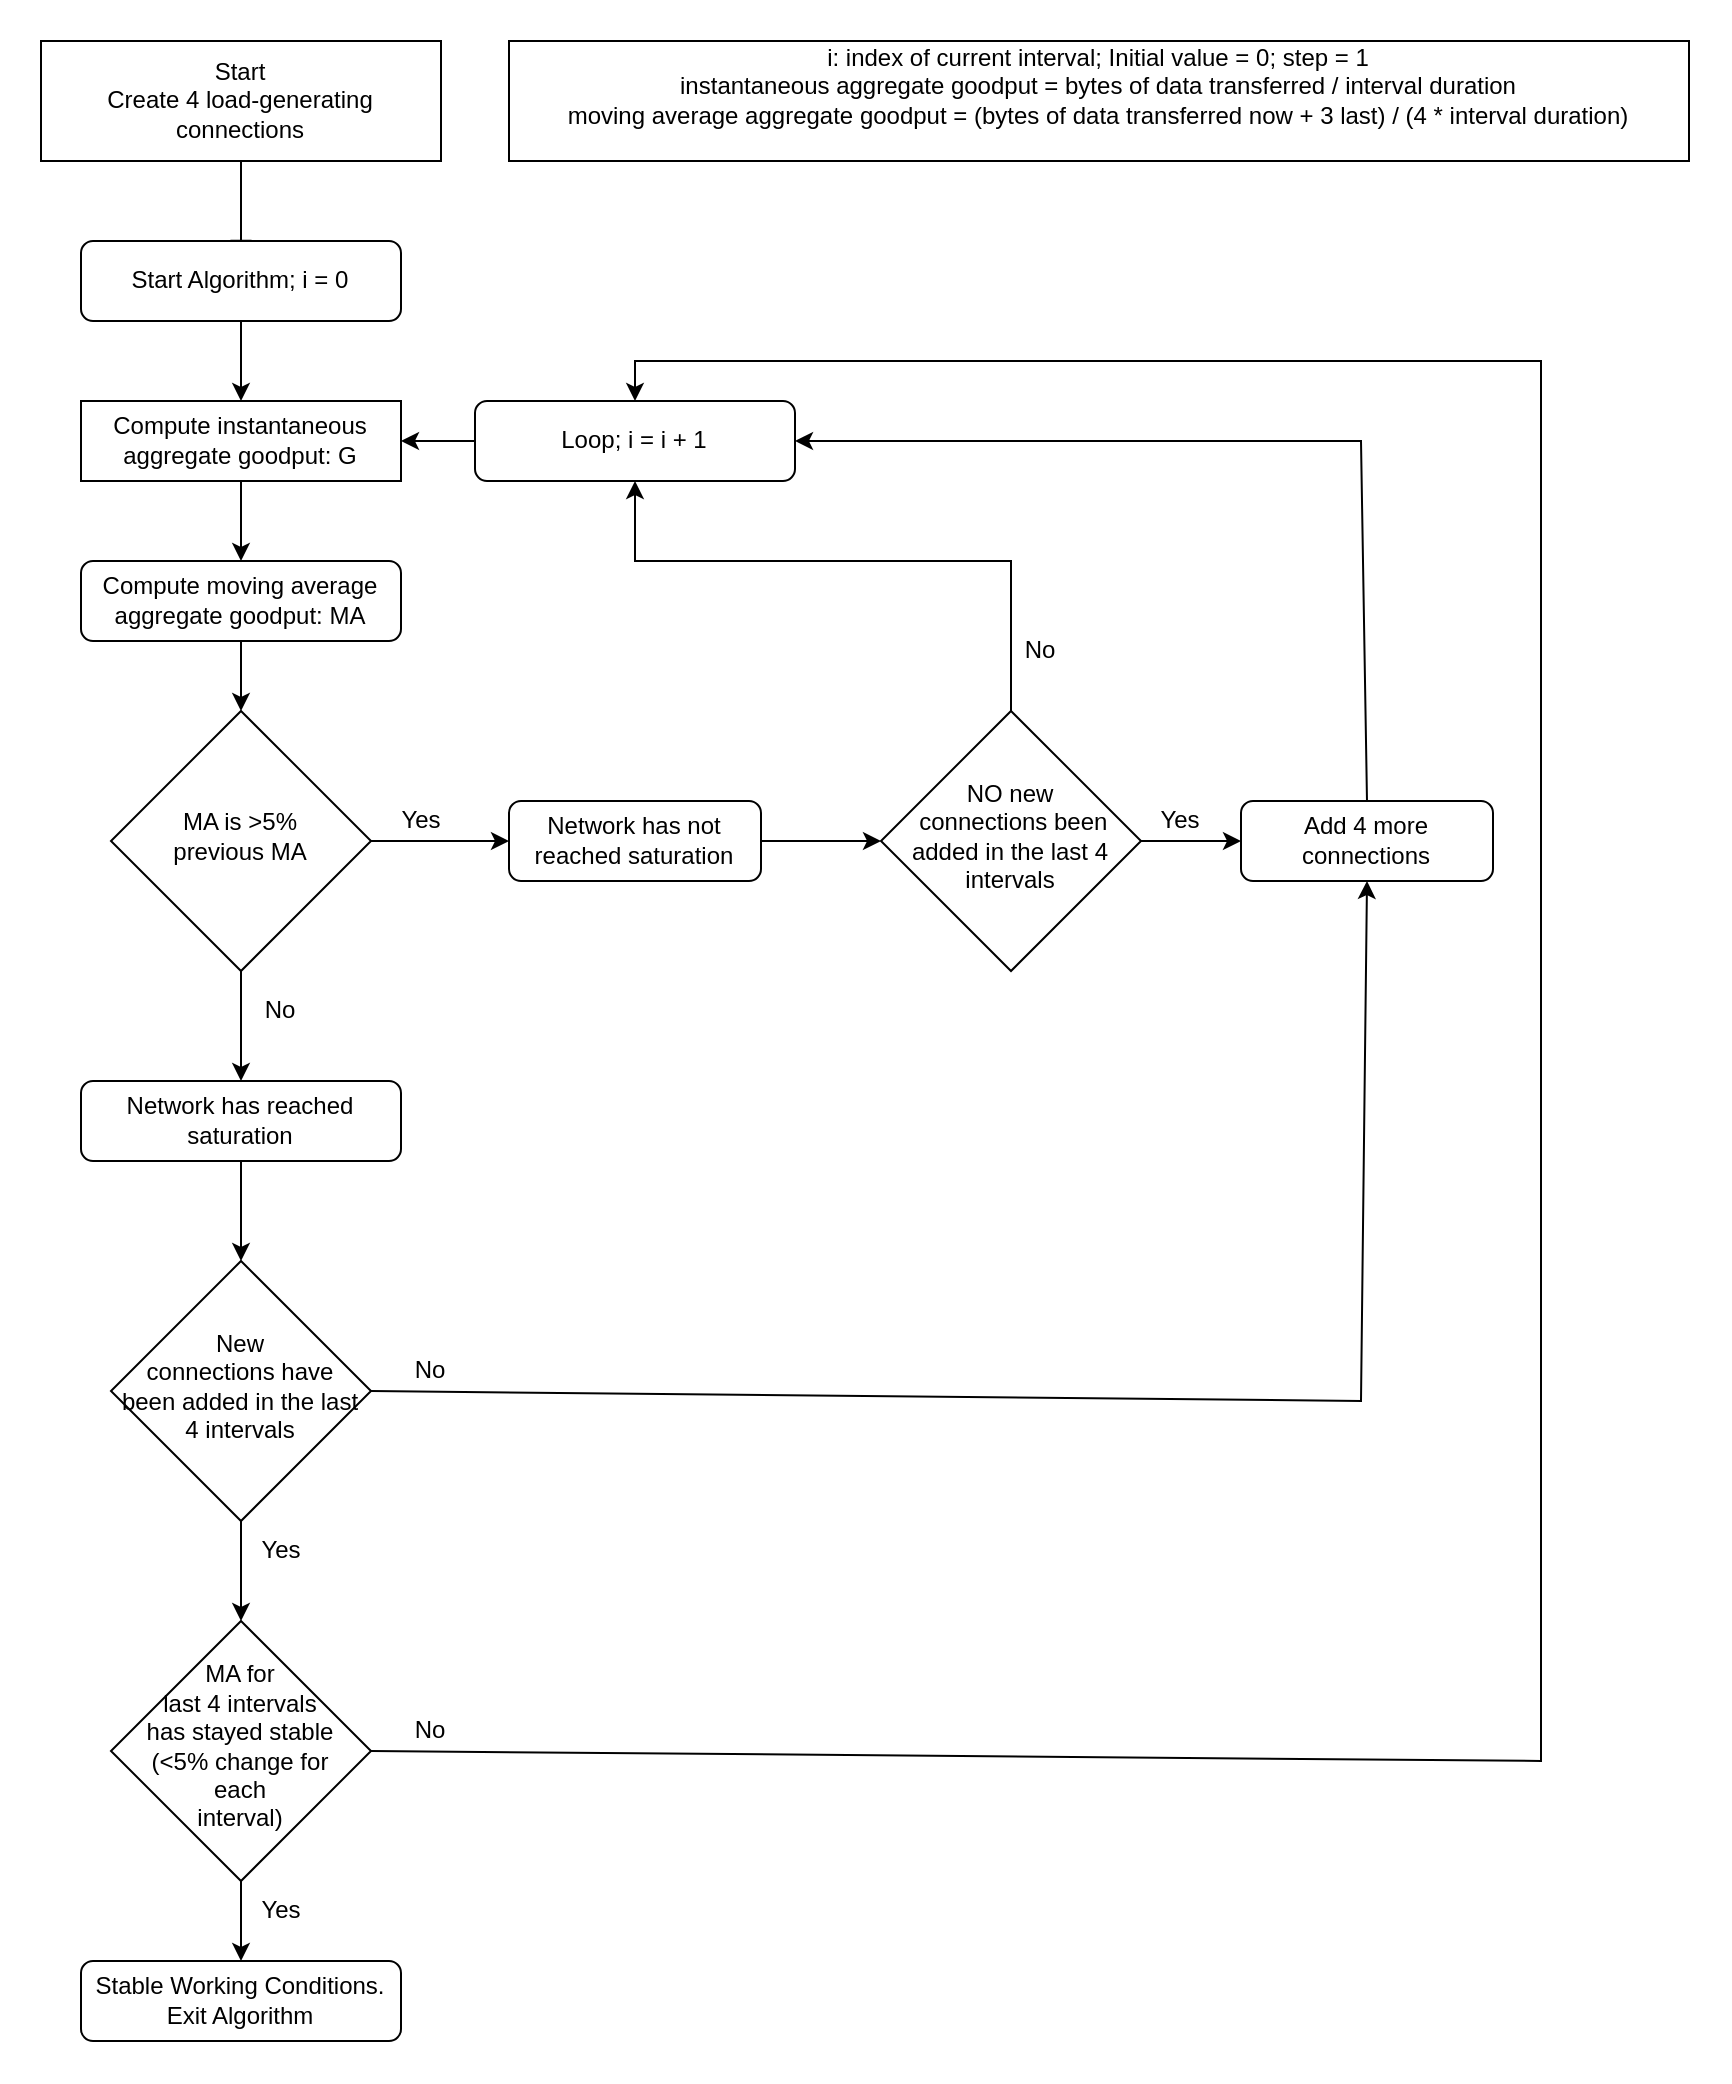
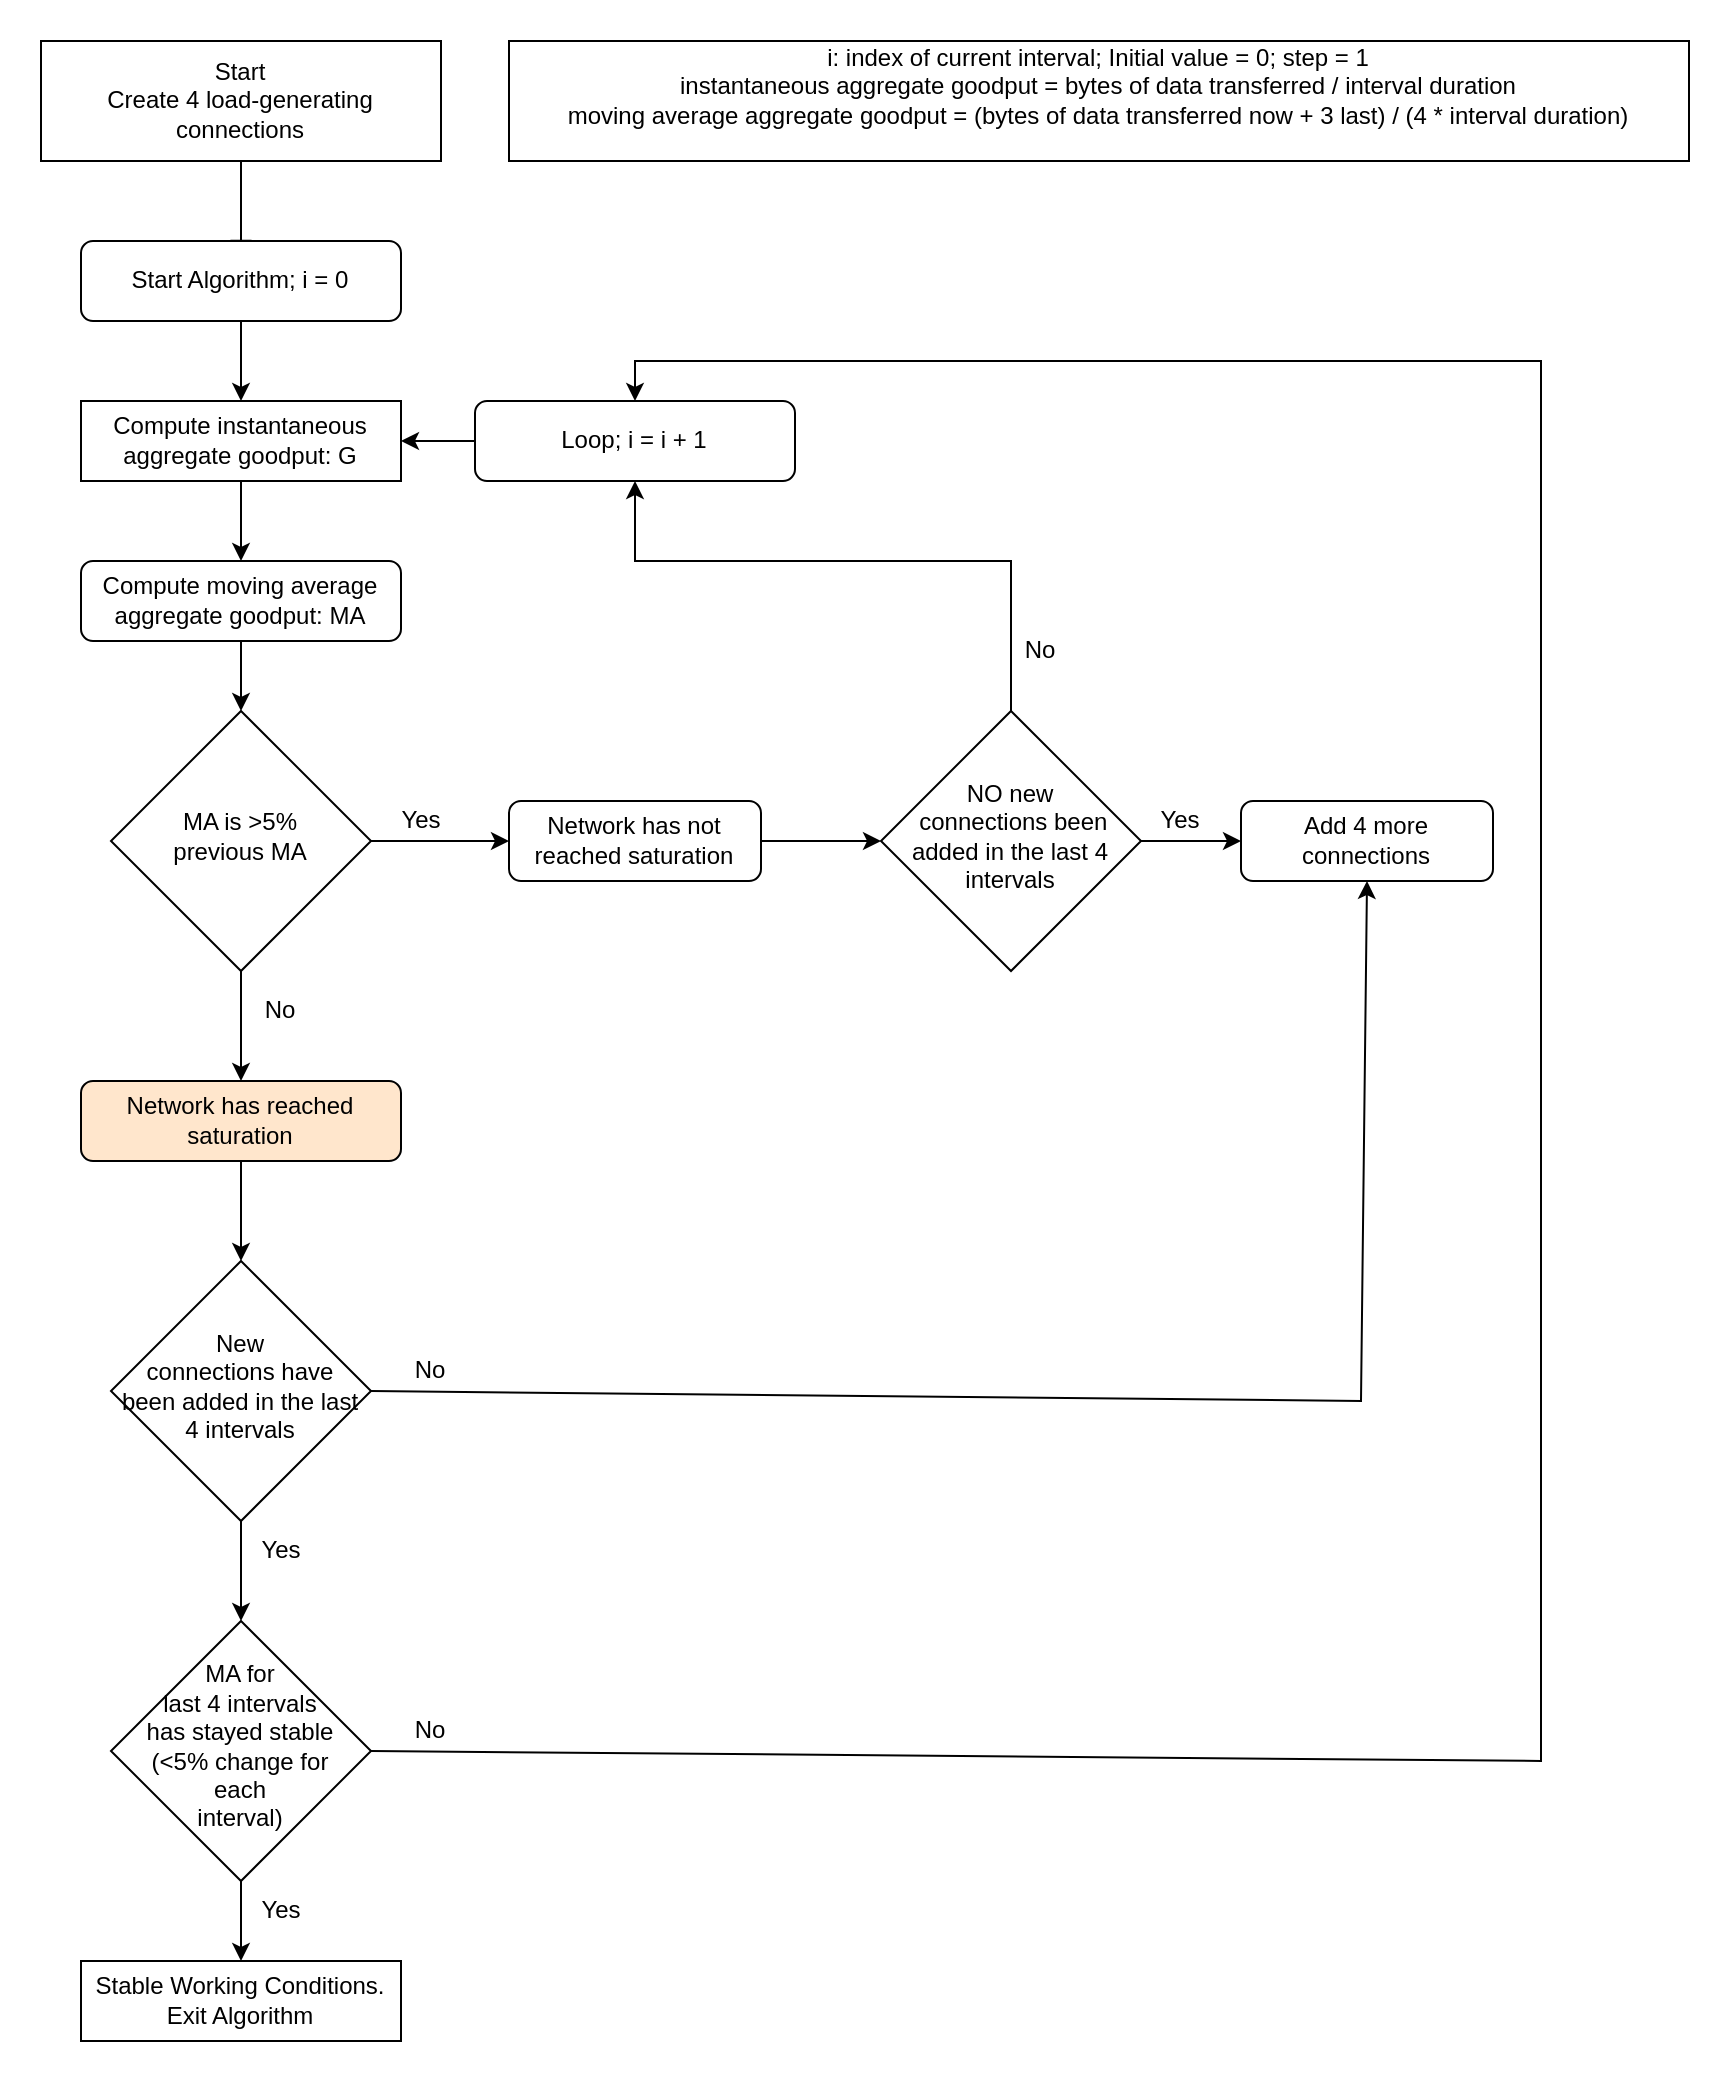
  <mxCell id="0" />
  <mxCell id="1" parent="0" />
  <mxCell id="2" value="" style="rounded=0;html=1;jettySize=auto;orthogonalLoop=1;fontSize=11;endArrow=block;endFill=0;endSize=8;strokeWidth=1;shadow=0;labelBackgroundColor=none;edgeStyle=orthogonalEdgeStyle;" parent="1" source="3" edge="1"><mxGeometry relative="1" as="geometry"><mxPoint x="120" y="130" as="targetPoint" /></mxGeometry></mxCell>
  <mxCell id="3" value="&lt;div&gt;Start&lt;/div&gt;&lt;div&gt;Create 4 load-generating connections&lt;/div&gt;" style="whiteSpace=wrap;html=1;fontSize=12;glass=0;strokeWidth=1;shadow=0;rounded=0;" parent="1" vertex="1"><mxGeometry x="20" y="20" width="200" height="60" as="geometry" /></mxCell>
  <mxCell id="4" value="" style="edgeStyle=orthogonalEdgeStyle;rounded=0;orthogonalLoop=1;jettySize=auto;html=1;entryX=0.5;entryY=0;entryDx=0;entryDy=0;" edge="1" parent="1" source="5" target="12"><mxGeometry relative="1" as="geometry" /></mxCell>
  <mxCell id="5" value="Start Algorithm; i = 0" style="rounded=1;whiteSpace=wrap;html=1;fontSize=12;glass=0;strokeWidth=1;shadow=0;" parent="1" vertex="1"><mxGeometry x="40" y="120" width="160" height="40" as="geometry" /></mxCell>
  <mxCell id="6" value="" style="edgeStyle=orthogonalEdgeStyle;rounded=0;orthogonalLoop=1;jettySize=auto;html=1;" edge="1" parent="1" source="7" target="9"><mxGeometry relative="1" as="geometry" /></mxCell>
  <mxCell id="7" value="&lt;div&gt;MA is &amp;gt;5%&lt;/div&gt;&lt;div&gt;previous MA&lt;/div&gt;" style="rhombus;whiteSpace=wrap;html=1;shadow=0;fontFamily=Helvetica;fontSize=12;align=center;strokeWidth=1;spacing=6;spacingTop=-4;" parent="1" vertex="1"><mxGeometry x="55" y="355" width="130" height="130" as="geometry" /></mxCell>
  <mxCell id="8" value="" style="edgeStyle=orthogonalEdgeStyle;rounded=0;orthogonalLoop=1;jettySize=auto;html=1;" edge="1" parent="1" source="9" target="18"><mxGeometry relative="1" as="geometry" /></mxCell>
  <mxCell id="9" value="Network has not reached saturation" style="rounded=1;whiteSpace=wrap;html=1;fontSize=12;glass=0;strokeWidth=1;shadow=0;" parent="1" vertex="1"><mxGeometry x="254" y="400" width="126" height="40" as="geometry" /></mxCell>
  <mxCell id="10" value="&lt;div&gt;i: index of current interval; Initial value = 0; step = 1&lt;br&gt;&lt;/div&gt;&lt;div&gt;instantaneous aggregate goodput = bytes of data transferred / interval duration&lt;/div&gt;&lt;div&gt;moving average aggregate goodput = (bytes of data transferred now + 3 last) / (4 * interval duration)&lt;/div&gt;&lt;div&gt;&lt;br&gt;&lt;/div&gt;" style="rounded=0;whiteSpace=wrap;html=1;" vertex="1" parent="1"><mxGeometry x="254" y="20" width="590" height="60" as="geometry" /></mxCell>
  <mxCell id="11" value="" style="edgeStyle=orthogonalEdgeStyle;rounded=0;orthogonalLoop=1;jettySize=auto;html=1;" edge="1" parent="1" source="12" target="14"><mxGeometry relative="1" as="geometry" /></mxCell>
  <mxCell id="12" value="Compute instantaneous aggregate goodput: G" style="whiteSpace=wrap;html=1;fontSize=12;glass=0;strokeWidth=1;shadow=0;rounded=0;" vertex="1" parent="1"><mxGeometry x="40" y="200" width="160" height="40" as="geometry" /></mxCell>
  <mxCell id="13" value="" style="edgeStyle=orthogonalEdgeStyle;rounded=0;orthogonalLoop=1;jettySize=auto;html=1;" edge="1" parent="1" source="14" target="7"><mxGeometry relative="1" as="geometry" /></mxCell>
  <mxCell id="14" value="Compute moving average aggregate goodput: MA" style="rounded=1;whiteSpace=wrap;html=1;fontSize=12;glass=0;strokeWidth=1;shadow=0;" vertex="1" parent="1"><mxGeometry x="40" y="280" width="160" height="40" as="geometry" /></mxCell>
  <mxCell id="15" value="" style="edgeStyle=orthogonalEdgeStyle;rounded=0;orthogonalLoop=1;jettySize=auto;html=1;" edge="1" parent="1" source="16" target="12"><mxGeometry relative="1" as="geometry" /></mxCell>
  <mxCell id="16" value="Loop; i = i + 1" style="rounded=1;whiteSpace=wrap;html=1;fontSize=12;glass=0;strokeWidth=1;shadow=0;" vertex="1" parent="1"><mxGeometry x="237" y="200" width="160" height="40" as="geometry" /></mxCell>
  <mxCell id="17" value="" style="edgeStyle=orthogonalEdgeStyle;rounded=0;orthogonalLoop=1;jettySize=auto;html=1;" edge="1" parent="1" source="18" target="20"><mxGeometry relative="1" as="geometry" /></mxCell>
  <mxCell id="18" value="&lt;div&gt;NO new&lt;/div&gt;&lt;div&gt;&amp;nbsp;connections been added in the last 4 intervals&lt;/div&gt;" style="rhombus;whiteSpace=wrap;html=1;shadow=0;fontFamily=Helvetica;fontSize=12;align=center;strokeWidth=1;spacing=6;spacingTop=-4;" vertex="1" parent="1"><mxGeometry x="440" y="355" width="130" height="130" as="geometry" /></mxCell>
  <mxCell id="19" value="Yes" style="text;html=1;align=center;verticalAlign=middle;resizable=0;points=[];autosize=1;strokeColor=none;fillColor=none;" vertex="1" parent="1"><mxGeometry x="190" y="395" width="40" height="30" as="geometry" /></mxCell>
  <mxCell id="20" value="Add 4 more connections" style="rounded=1;whiteSpace=wrap;html=1;fontSize=12;glass=0;strokeWidth=1;shadow=0;" vertex="1" parent="1"><mxGeometry x="620" y="400" width="126" height="40" as="geometry" /></mxCell>
- <mxCell id="21" value="" style="endArrow=classic;html=1;rounded=0;exitX=0.5;exitY=0;exitDx=0;exitDy=0;entryX=1;entryY=0.5;entryDx=0;entryDy=0;" edge="1" parent="1" source="20" target="16"><mxGeometry width="50" height="50" relative="1" as="geometry"><mxPoint x="700" y="500" as="sourcePoint" /><mxPoint x="680" y="220" as="targetPoint" /><Array as="points"><mxPoint x="680" y="220" /></Array></mxGeometry></mxCell>
  <mxCell id="22" value="&lt;div&gt;Yes&lt;/div&gt;" style="text;html=1;strokeColor=none;fillColor=none;align=center;verticalAlign=middle;whiteSpace=wrap;rounded=0;" vertex="1" parent="1"><mxGeometry x="560" y="395" width="60" height="30" as="geometry" /></mxCell>
  <mxCell id="23" value="" style="endArrow=classic;html=1;rounded=0;entryX=0.5;entryY=1;entryDx=0;entryDy=0;exitX=0.5;exitY=0;exitDx=0;exitDy=0;" edge="1" parent="1" source="18" target="16"><mxGeometry width="50" height="50" relative="1" as="geometry"><mxPoint x="440" y="500" as="sourcePoint" /><mxPoint x="490" y="450" as="targetPoint" /><Array as="points"><mxPoint x="505" y="280" /><mxPoint x="317" y="280" /></Array></mxGeometry></mxCell>
  <mxCell id="24" value="No" style="text;html=1;strokeColor=none;fillColor=none;align=center;verticalAlign=middle;whiteSpace=wrap;rounded=0;" vertex="1" parent="1"><mxGeometry x="490" y="310" width="60" height="30" as="geometry" /></mxCell>
  <mxCell id="25" value="" style="endArrow=classic;html=1;rounded=0;exitX=0.5;exitY=1;exitDx=0;exitDy=0;" edge="1" parent="1" source="7"><mxGeometry width="50" height="50" relative="1" as="geometry"><mxPoint x="240" y="500" as="sourcePoint" /><mxPoint x="120" y="540" as="targetPoint" /></mxGeometry></mxCell>
  <mxCell id="26" value="" style="edgeStyle=orthogonalEdgeStyle;rounded=0;orthogonalLoop=1;jettySize=auto;html=1;fontSize=12;" edge="1" parent="1" source="27" target="30"><mxGeometry relative="1" as="geometry" /></mxCell>
- <mxCell id="27" value="Network has reached saturation" style="rounded=1;whiteSpace=wrap;html=1;fontSize=12;glass=0;strokeWidth=1;shadow=0;" vertex="1" parent="1"><mxGeometry x="40" y="540" width="160" height="40" as="geometry" /></mxCell>
+ <mxCell id="27" value="Network has reached saturation" style="rounded=1;whiteSpace=wrap;html=1;fontSize=12;glass=0;strokeWidth=1;shadow=0;fillColor=#ffe6cc;" vertex="1" parent="1"><mxGeometry x="40" y="540" width="160" height="40" as="geometry" /></mxCell>
  <mxCell id="28" value="No" style="text;html=1;strokeColor=none;fillColor=none;align=center;verticalAlign=middle;whiteSpace=wrap;rounded=0;" vertex="1" parent="1"><mxGeometry x="110" y="490" width="60" height="30" as="geometry" /></mxCell>
  <mxCell id="29" value="" style="edgeStyle=orthogonalEdgeStyle;rounded=0;orthogonalLoop=1;jettySize=auto;html=1;fontSize=12;" edge="1" parent="1" source="30" target="34"><mxGeometry relative="1" as="geometry" /></mxCell>
  <mxCell id="30" value="&lt;div&gt;New&lt;/div&gt;&lt;div&gt;connections have been added in the last 4 intervals&lt;/div&gt;" style="rhombus;whiteSpace=wrap;html=1;shadow=0;fontFamily=Helvetica;fontSize=12;align=center;strokeWidth=1;spacing=6;spacingTop=-4;" vertex="1" parent="1"><mxGeometry x="55" y="630" width="130" height="130" as="geometry" /></mxCell>
  <mxCell id="31" value="" style="endArrow=classic;html=1;rounded=0;fontSize=12;exitX=1;exitY=0.5;exitDx=0;exitDy=0;entryX=0.5;entryY=1;entryDx=0;entryDy=0;" edge="1" parent="1" source="30" target="20"><mxGeometry width="50" height="50" relative="1" as="geometry"><mxPoint x="380" y="710" as="sourcePoint" /><mxPoint x="680" y="700" as="targetPoint" /><Array as="points"><mxPoint x="680" y="700" /></Array></mxGeometry></mxCell>
  <mxCell id="32" value="No" style="text;html=1;strokeColor=none;fillColor=none;align=center;verticalAlign=middle;whiteSpace=wrap;rounded=0;" vertex="1" parent="1"><mxGeometry x="185" y="670" width="60" height="30" as="geometry" /></mxCell>
  <mxCell id="33" value="" style="edgeStyle=orthogonalEdgeStyle;rounded=0;orthogonalLoop=1;jettySize=auto;html=1;fontSize=12;" edge="1" parent="1" source="34" target="35"><mxGeometry relative="1" as="geometry" /></mxCell>
  <mxCell id="34" value="&lt;div&gt;MA for&lt;/div&gt;&lt;div&gt;last 4 intervals&lt;/div&gt;&lt;div&gt;has stayed stable (&amp;lt;5% change for&lt;/div&gt;&lt;div&gt;each&lt;/div&gt;&lt;div&gt;interval)&lt;/div&gt;" style="rhombus;whiteSpace=wrap;html=1;shadow=0;fontFamily=Helvetica;fontSize=12;align=center;strokeWidth=1;spacing=6;spacingTop=-4;" vertex="1" parent="1"><mxGeometry x="55" y="810" width="130" height="130" as="geometry" /></mxCell>
- <mxCell id="35" value="Stable Working Conditions. Exit Algorithm" style="rounded=1;whiteSpace=wrap;html=1;fontSize=12;glass=0;strokeWidth=1;shadow=0;" vertex="1" parent="1"><mxGeometry x="40" y="980" width="160" height="40" as="geometry" /></mxCell>
+ <mxCell id="35" value="Stable Working Conditions. Exit Algorithm" style="whiteSpace=wrap;html=1;fontSize=12;glass=0;strokeWidth=1;shadow=0;rounded=0;" vertex="1" parent="1"><mxGeometry x="40" y="980" width="160" height="40" as="geometry" /></mxCell>
  <mxCell id="36" value="Yes" style="text;html=1;align=center;verticalAlign=middle;resizable=0;points=[];autosize=1;strokeColor=none;fillColor=none;" vertex="1" parent="1"><mxGeometry x="120" y="940" width="40" height="30" as="geometry" /></mxCell>
  <mxCell id="37" value="" style="endArrow=classic;html=1;rounded=0;fontSize=12;exitX=1;exitY=0.5;exitDx=0;exitDy=0;entryX=0.5;entryY=0;entryDx=0;entryDy=0;" edge="1" parent="1" source="34" target="16"><mxGeometry width="50" height="50" relative="1" as="geometry"><mxPoint x="420" y="800" as="sourcePoint" /><mxPoint x="310" y="180" as="targetPoint" /><Array as="points"><mxPoint x="770" y="880" /><mxPoint x="770" y="180" /><mxPoint x="317" y="180" /></Array></mxGeometry></mxCell>
  <mxCell id="38" value="Yes" style="text;html=1;align=center;verticalAlign=middle;resizable=0;points=[];autosize=1;strokeColor=none;fillColor=none;" vertex="1" parent="1"><mxGeometry x="120" y="760" width="40" height="30" as="geometry" /></mxCell>
  <mxCell id="39" value="No" style="text;html=1;strokeColor=none;fillColor=none;align=center;verticalAlign=middle;whiteSpace=wrap;rounded=0;" vertex="1" parent="1"><mxGeometry x="185" y="850" width="60" height="30" as="geometry" /></mxCell>
